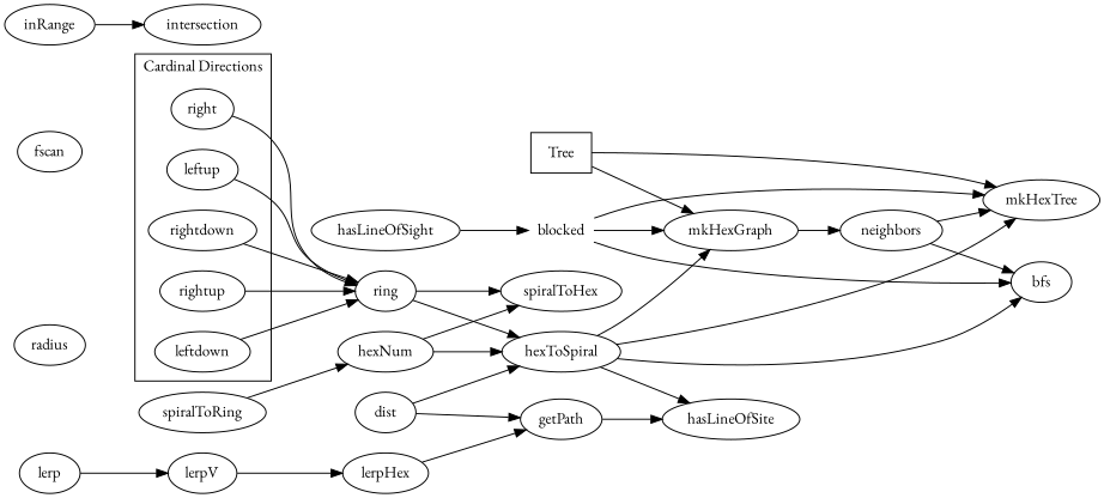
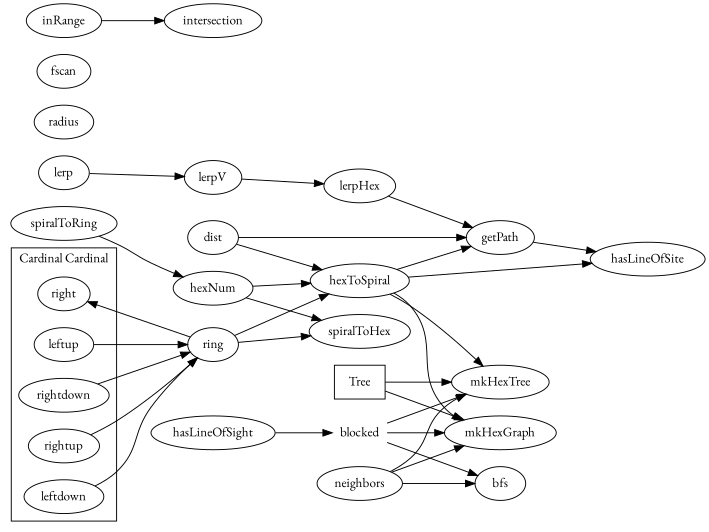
  digraph {
    fontname="EB Garamond"
    rankdir=LR
    node [fontname="EB Garamond"]
    edge [fontname="EB Garamond"]
    right
    leftup
    rightdown
    rightup
    leftdown
    ring
    radius
    fscan
    spiralToHex
    hexToSpiral
    mkHexGraph
    mkHexTree
    bfs
    hasLineOfSite
    hexNum
    spiralToRing
    inRange
    intersection
    lerp
    lerpV
    lerpHex
    getPath
    dist
    neighbors
    blocked [shape=plaintext]
    hasLineOfSight
    Tree [shape=box]
    subgraph cluster_1 {
-     label="Cardinal Directions"
+     label="Cardinal Cardinal"
      right
      leftup
      rightdown
      rightup
      leftdown
    }
-   right -> ring
+   ring -> right
    leftup -> ring
    rightdown -> ring
    rightup -> ring
    leftdown -> ring
    ring -> spiralToHex
    ring -> hexToSpiral
    hexToSpiral -> mkHexGraph
    hexToSpiral -> mkHexTree
-   hexToSpiral -> bfs
+   hexToSpiral -> getPath
    hexToSpiral -> hasLineOfSite
    hexNum -> spiralToHex
    hexNum -> hexToSpiral
    spiralToRing -> hexNum
    inRange -> intersection
    lerp -> lerpV
    lerpV -> lerpHex
    lerpHex -> getPath
    getPath -> hasLineOfSite
    dist -> hexToSpiral
    dist -> getPath
-   mkHexGraph -> neighbors
+   neighbors -> mkHexGraph
    neighbors -> mkHexTree
    neighbors -> bfs
    blocked -> mkHexGraph
    blocked -> mkHexTree
    blocked -> bfs
    hasLineOfSight -> blocked
    Tree -> mkHexGraph
    Tree -> mkHexTree
  }
